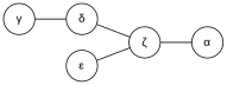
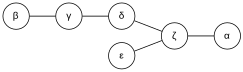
  graph {
    fontname="Liberation Sans"
    rankdir=LR
    node [fontname="Liberation Sans" shape=circle]
    edge [fontname="Liberation Sans"]
    n1 [label="&alpha;"]
+   n2 [label="&beta;"]
    n3 [label="&gamma;"]
    n4 [label="&delta;"]
    n5 [label="&zeta;"]
    n6 [label="&epsilon;"]
+   n2 -- n3
    n3 -- n4
    n4 -- n5
    n5 -- n1
    n6 -- n5
  }
